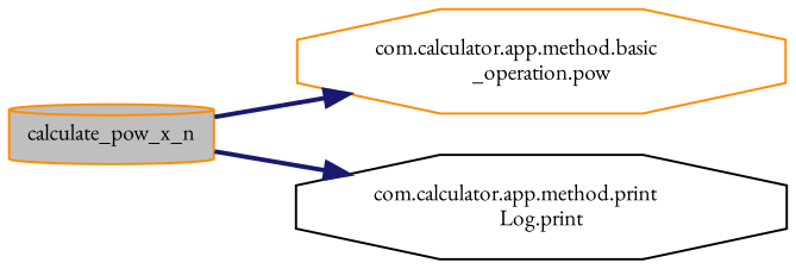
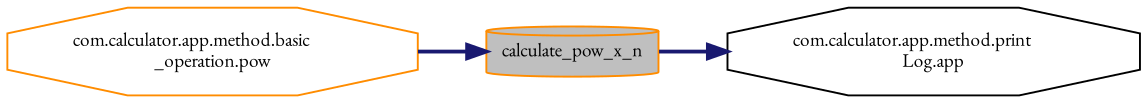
  digraph {
    fontname="EB Garamond"
    rankdir=LR
    node [color=darkorange fillcolor=white fontname="EB Garamond" fontsize=10 shape=octagon style=filled]
    edge [color=midnightblue fontname="EB Garamond" fontsize=10 labelfontname=Helvetica labelfontsize=10 style=bold]
    n1 [fillcolor=grey75 fontcolor=black height=0.2 label=calculate_pow_x_n shape=cylinder width=0.4]
    n2 [height=0.2 label="com.calculator.app.method.basic\l_operation.pow" width=0.4]
-   n3 [color=black height=0.2 label="com.calculator.app.method.print\lLog.print" width=0.4]
-   n1 -> n2
+   n3 [color=black height=0.2 label="com.calculator.app.method.print\lLog.app" width=0.4]
+   n2 -> n1
    n1 -> n3
  }
